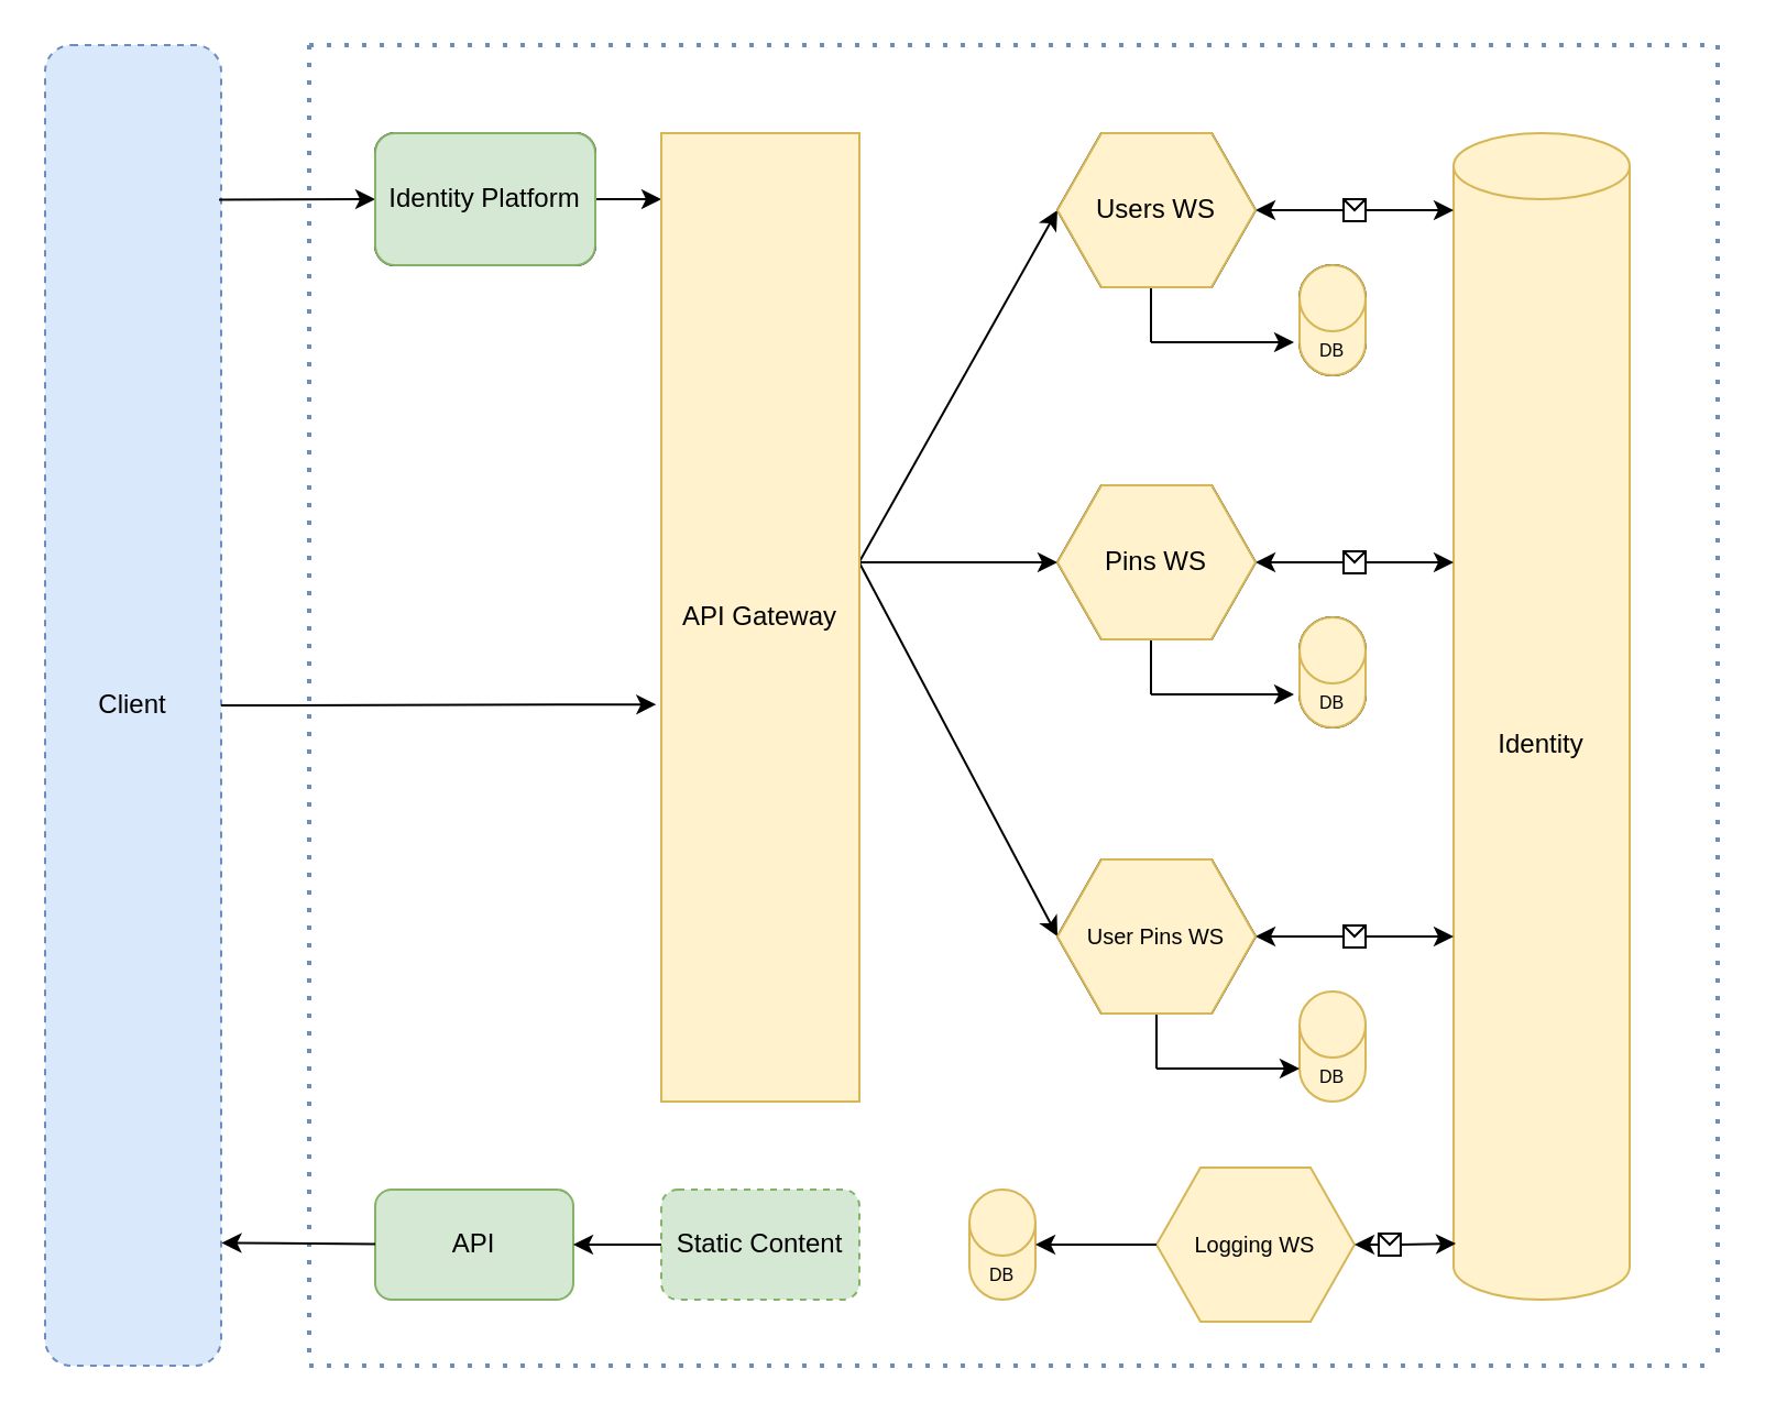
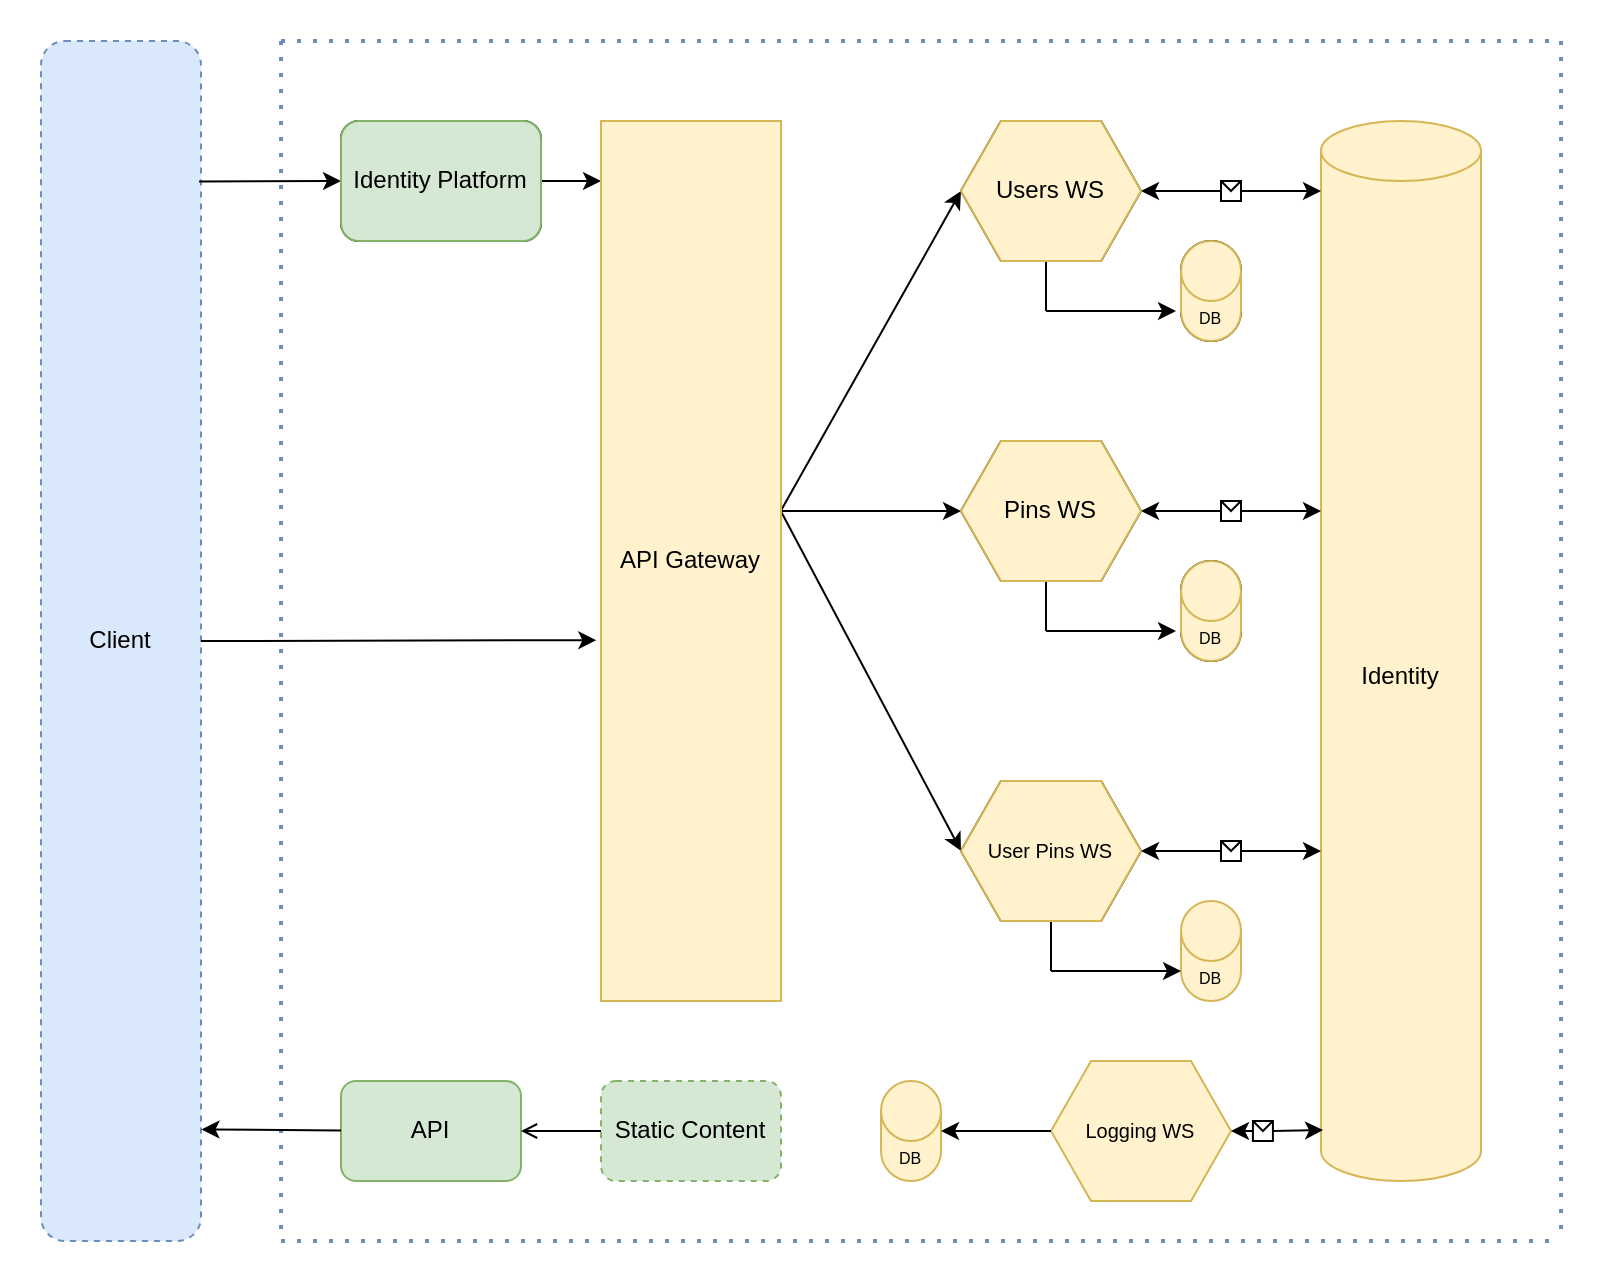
  <mxCell id="0" />
  <mxCell id="1" parent="0" />
  <mxCell id="2" value="Identity" style="shape=cylinder3;whiteSpace=wrap;html=1;boundedLbl=1;backgroundOutline=1;size=15;fillColor=#fff2cc;strokeColor=#d6b656;" parent="1" vertex="1"><mxGeometry x="660" y="60" width="80" height="530" as="geometry" /></mxCell>
  <mxCell id="3" value="Identity Platform" style="rounded=1;whiteSpace=wrap;html=1;" parent="1" vertex="1"><mxGeometry x="170" y="60" width="100" height="60" as="geometry" /></mxCell>
  <mxCell id="4" value="Client" style="rounded=1;whiteSpace=wrap;html=1;fillColor=#dae8fc;strokeColor=#6c8ebf;dashed=1;" parent="1" vertex="1"><mxGeometry x="20" y="20" width="80" height="600" as="geometry" /></mxCell>
  <mxCell id="5" value="" style="endArrow=none;dashed=1;html=1;dashPattern=1 3;strokeWidth=2;rounded=0;fillColor=#dae8fc;strokeColor=#6c8ebf;" parent="1" edge="1"><mxGeometry width="50" height="50" relative="1" as="geometry"><mxPoint x="140" y="20" as="sourcePoint" /><mxPoint x="780" y="20" as="targetPoint" /></mxGeometry></mxCell>
  <mxCell id="6" value="" style="endArrow=none;dashed=1;html=1;dashPattern=1 3;strokeWidth=2;rounded=0;fillColor=#dae8fc;strokeColor=#6c8ebf;" parent="1" edge="1"><mxGeometry width="50" height="50" relative="1" as="geometry"><mxPoint x="140" y="620" as="sourcePoint" /><mxPoint x="780" y="620" as="targetPoint" /></mxGeometry></mxCell>
  <mxCell id="7" value="" style="endArrow=none;dashed=1;html=1;dashPattern=1 3;strokeWidth=2;rounded=0;fillColor=#dae8fc;strokeColor=#6c8ebf;" parent="1" edge="1"><mxGeometry width="50" height="50" relative="1" as="geometry"><mxPoint x="140" y="20" as="sourcePoint" /><mxPoint x="140" y="620" as="targetPoint" /></mxGeometry></mxCell>
  <mxCell id="8" value="" style="endArrow=none;dashed=1;html=1;dashPattern=1 3;strokeWidth=2;rounded=0;fillColor=#dae8fc;strokeColor=#6c8ebf;" parent="1" edge="1"><mxGeometry width="50" height="50" relative="1" as="geometry"><mxPoint x="780" y="20" as="sourcePoint" /><mxPoint x="780" y="620" as="targetPoint" /></mxGeometry></mxCell>
  <mxCell id="9" value="API Gateway" style="rounded=0;whiteSpace=wrap;html=1;" parent="1" vertex="1"><mxGeometry x="300" y="60" width="90" height="440" as="geometry" /></mxCell>
  <mxCell id="10" value="Static Content" style="rounded=1;whiteSpace=wrap;html=1;fillColor=#d5e8d4;strokeColor=#82b366;dashed=1;" parent="1" vertex="1"><mxGeometry x="300" y="540" width="90" height="50" as="geometry" /></mxCell>
  <mxCell id="11" value="API" style="rounded=1;whiteSpace=wrap;html=1;fillColor=#d5e8d4;strokeColor=#82b366;" parent="1" vertex="1"><mxGeometry x="170" y="540" width="90" height="50" as="geometry" /></mxCell>
  <mxCell id="12" value="" style="endArrow=classic;html=1;rounded=0;entryX=0;entryY=0.5;entryDx=0;entryDy=0;exitX=0.988;exitY=0.117;exitDx=0;exitDy=0;exitPerimeter=0;" parent="1" source="4" target="3" edge="1"><mxGeometry width="50" height="50" relative="1" as="geometry"><mxPoint x="370" y="380" as="sourcePoint" /><mxPoint x="420" y="330" as="targetPoint" /></mxGeometry></mxCell>
  <mxCell id="13" value="" style="endArrow=classic;html=1;rounded=0;exitX=1;exitY=0.5;exitDx=0;exitDy=0;" parent="1" source="3" edge="1"><mxGeometry width="50" height="50" relative="1" as="geometry"><mxPoint x="370" y="380" as="sourcePoint" /><mxPoint x="300" y="90" as="targetPoint" /></mxGeometry></mxCell>
  <mxCell id="14" value="" style="endArrow=classic;html=1;rounded=0;exitX=1;exitY=0.5;exitDx=0;exitDy=0;entryX=-0.026;entryY=0.59;entryDx=0;entryDy=0;entryPerimeter=0;" parent="1" source="4" target="9" edge="1"><mxGeometry width="50" height="50" relative="1" as="geometry"><mxPoint x="380" y="340" as="sourcePoint" /><mxPoint x="430" y="290" as="targetPoint" /></mxGeometry></mxCell>
  <mxCell id="15" value="Users WS" style="shape=hexagon;perimeter=hexagonPerimeter2;whiteSpace=wrap;html=1;fixedSize=1;" parent="1" vertex="1"><mxGeometry x="480" y="60" width="90" height="70" as="geometry" /></mxCell>
  <mxCell id="16" value="Pins WS" style="shape=hexagon;perimeter=hexagonPerimeter2;whiteSpace=wrap;html=1;fixedSize=1;" parent="1" vertex="1"><mxGeometry x="480" y="220" width="90" height="70" as="geometry" /></mxCell>
  <mxCell id="17" value="&lt;font style=&quot;font-size: 10px&quot;&gt;User Pins WS&lt;/font&gt;" style="shape=hexagon;perimeter=hexagonPerimeter2;whiteSpace=wrap;html=1;fixedSize=1;" parent="1" vertex="1"><mxGeometry x="480" y="390" width="90" height="70" as="geometry" /></mxCell>
  <mxCell id="18" value="&lt;font style=&quot;font-size: 8px&quot;&gt;DB&lt;/font&gt;" style="shape=cylinder3;whiteSpace=wrap;html=1;boundedLbl=1;backgroundOutline=1;size=15;fontSize=10;fillColor=#fff2cc;strokeColor=#d6b656;" parent="1" vertex="1"><mxGeometry x="590" y="450" width="30" height="50" as="geometry" /></mxCell>
  <mxCell id="19" value="&lt;font style=&quot;font-size: 8px&quot;&gt;DB&lt;/font&gt;" style="shape=cylinder3;whiteSpace=wrap;html=1;boundedLbl=1;backgroundOutline=1;size=15;fontSize=10;" parent="1" vertex="1"><mxGeometry x="590" y="280" width="30" height="50" as="geometry" /></mxCell>
  <mxCell id="20" value="&lt;font style=&quot;font-size: 8px&quot;&gt;DB&lt;/font&gt;" style="shape=cylinder3;whiteSpace=wrap;html=1;boundedLbl=1;backgroundOutline=1;size=15;fontSize=10;" parent="1" vertex="1"><mxGeometry x="590" y="120" width="30" height="50" as="geometry" /></mxCell>
  <mxCell id="21" value="" style="endArrow=classic;html=1;rounded=0;fontSize=8;entryX=0;entryY=0.5;entryDx=0;entryDy=0;exitX=0.999;exitY=0.443;exitDx=0;exitDy=0;exitPerimeter=0;" parent="1" source="9" target="15" edge="1"><mxGeometry width="50" height="50" relative="1" as="geometry"><mxPoint x="380" y="340" as="sourcePoint" /><mxPoint x="430" y="290" as="targetPoint" /></mxGeometry></mxCell>
  <mxCell id="22" value="" style="endArrow=classic;html=1;rounded=0;fontSize=8;entryX=0;entryY=0.5;entryDx=0;entryDy=0;exitX=1.001;exitY=0.444;exitDx=0;exitDy=0;exitPerimeter=0;" parent="1" source="9" target="17" edge="1"><mxGeometry width="50" height="50" relative="1" as="geometry"><mxPoint x="420" y="460" as="sourcePoint" /><mxPoint x="470" y="410" as="targetPoint" /></mxGeometry></mxCell>
  <mxCell id="23" value="" style="endArrow=classic;html=1;rounded=0;fontSize=8;" parent="1" edge="1"><mxGeometry width="50" height="50" relative="1" as="geometry"><mxPoint x="389" y="255" as="sourcePoint" /><mxPoint x="480" y="255" as="targetPoint" /></mxGeometry></mxCell>
  <mxCell id="24" value="" style="shape=message;html=1;whiteSpace=wrap;html=1;outlineConnect=0;fontSize=8;" parent="1" vertex="1"><mxGeometry x="610" y="90" width="10" height="10" as="geometry" /></mxCell>
  <mxCell id="25" value="&lt;font style=&quot;font-size: 10px&quot;&gt;Logging WS&lt;/font&gt;" style="shape=hexagon;perimeter=hexagonPerimeter2;whiteSpace=wrap;html=1;fixedSize=1;fillColor=#fff2cc;strokeColor=#d6b656;" parent="1" vertex="1"><mxGeometry x="525" y="530" width="90" height="70" as="geometry" /></mxCell>
  <mxCell id="26" value="&lt;font style=&quot;font-size: 8px&quot;&gt;DB&lt;/font&gt;" style="shape=cylinder3;whiteSpace=wrap;html=1;boundedLbl=1;backgroundOutline=1;size=15;fontSize=10;fillColor=#fff2cc;strokeColor=#d6b656;" parent="1" vertex="1"><mxGeometry x="440" y="540" width="30" height="50" as="geometry" /></mxCell>
  <mxCell id="27" value="" style="endArrow=classic;html=1;rounded=0;fontSize=8;entryX=1;entryY=0.5;entryDx=0;entryDy=0;exitX=0;exitY=0.5;exitDx=0;exitDy=0;" parent="1" source="24" target="15" edge="1"><mxGeometry width="50" height="50" relative="1" as="geometry"><mxPoint x="360" y="280" as="sourcePoint" /><mxPoint x="410" y="230" as="targetPoint" /></mxGeometry></mxCell>
  <mxCell id="28" value="" style="endArrow=classic;html=1;rounded=0;fontSize=8;exitX=1;exitY=0.5;exitDx=0;exitDy=0;" parent="1" source="24" edge="1"><mxGeometry width="50" height="50" relative="1" as="geometry"><mxPoint x="360" y="280" as="sourcePoint" /><mxPoint x="660" y="95" as="targetPoint" /></mxGeometry></mxCell>
  <mxCell id="29" value="" style="shape=message;html=1;whiteSpace=wrap;html=1;outlineConnect=0;fontSize=8;" parent="1" vertex="1"><mxGeometry x="610" y="250" width="10" height="10" as="geometry" /></mxCell>
  <mxCell id="30" value="" style="endArrow=classic;html=1;rounded=0;fontSize=8;entryX=1;entryY=0.5;entryDx=0;entryDy=0;exitX=0;exitY=0.5;exitDx=0;exitDy=0;" parent="1" source="29" edge="1"><mxGeometry width="50" height="50" relative="1" as="geometry"><mxPoint x="360" y="440" as="sourcePoint" /><mxPoint x="570" y="255" as="targetPoint" /></mxGeometry></mxCell>
  <mxCell id="31" value="" style="endArrow=classic;html=1;rounded=0;fontSize=8;exitX=1;exitY=0.5;exitDx=0;exitDy=0;" parent="1" source="29" edge="1"><mxGeometry width="50" height="50" relative="1" as="geometry"><mxPoint x="360" y="440" as="sourcePoint" /><mxPoint x="660" y="255" as="targetPoint" /></mxGeometry></mxCell>
  <mxCell id="32" value="" style="shape=message;html=1;whiteSpace=wrap;html=1;outlineConnect=0;fontSize=8;" parent="1" vertex="1"><mxGeometry x="610" y="420" width="10" height="10" as="geometry" /></mxCell>
  <mxCell id="33" value="" style="endArrow=classic;html=1;rounded=0;fontSize=8;entryX=1;entryY=0.5;entryDx=0;entryDy=0;exitX=0;exitY=0.5;exitDx=0;exitDy=0;" parent="1" source="32" edge="1"><mxGeometry width="50" height="50" relative="1" as="geometry"><mxPoint x="360" y="610" as="sourcePoint" /><mxPoint x="570" y="425" as="targetPoint" /></mxGeometry></mxCell>
  <mxCell id="34" value="" style="endArrow=classic;html=1;rounded=0;fontSize=8;exitX=1;exitY=0.5;exitDx=0;exitDy=0;" parent="1" source="32" edge="1"><mxGeometry width="50" height="50" relative="1" as="geometry"><mxPoint x="360" y="610" as="sourcePoint" /><mxPoint x="660" y="425" as="targetPoint" /></mxGeometry></mxCell>
  <mxCell id="35" value="" style="shape=message;html=1;whiteSpace=wrap;html=1;outlineConnect=0;fontSize=8;" parent="1" vertex="1"><mxGeometry x="625.96" y="560" width="10" height="10" as="geometry" /></mxCell>
  <mxCell id="36" value="" style="endArrow=classic;html=1;rounded=0;fontSize=8;entryX=1;entryY=0.5;entryDx=0;entryDy=0;exitX=0;exitY=0.5;exitDx=0;exitDy=0;" parent="1" source="35" target="25" edge="1"><mxGeometry width="50" height="50" relative="1" as="geometry"><mxPoint x="373.96" y="750" as="sourcePoint" /><mxPoint x="603.96" y="695" as="targetPoint" /></mxGeometry></mxCell>
  <mxCell id="37" value="" style="endArrow=classic;html=1;rounded=0;fontSize=8;exitX=1;exitY=0.5;exitDx=0;exitDy=0;entryX=0.013;entryY=0.952;entryDx=0;entryDy=0;entryPerimeter=0;" parent="1" source="35" target="2" edge="1"><mxGeometry width="50" height="50" relative="1" as="geometry"><mxPoint x="373.96" y="750" as="sourcePoint" /><mxPoint x="663" y="694.56" as="targetPoint" /></mxGeometry></mxCell>
  <mxCell id="38" value="" style="endArrow=classic;html=1;rounded=0;fontSize=8;exitX=0;exitY=0.5;exitDx=0;exitDy=0;" parent="1" source="25" edge="1"><mxGeometry width="50" height="50" relative="1" as="geometry"><mxPoint x="520" y="390" as="sourcePoint" /><mxPoint x="470" y="565" as="targetPoint" /></mxGeometry></mxCell>
  <mxCell id="39" value="" style="endArrow=none;html=1;rounded=0;fontSize=8;exitX=0.5;exitY=1;exitDx=0;exitDy=0;" parent="1" source="17" edge="1"><mxGeometry width="50" height="50" relative="1" as="geometry"><mxPoint x="520" y="350" as="sourcePoint" /><mxPoint x="525" y="485" as="targetPoint" /></mxGeometry></mxCell>
  <mxCell id="40" value="" style="endArrow=classic;html=1;rounded=0;fontSize=8;entryX=0;entryY=1;entryDx=0;entryDy=-15;entryPerimeter=0;" parent="1" target="18" edge="1"><mxGeometry width="50" height="50" relative="1" as="geometry"><mxPoint x="525" y="485" as="sourcePoint" /><mxPoint x="570" y="340" as="targetPoint" /></mxGeometry></mxCell>
  <mxCell id="41" value="" style="endArrow=none;html=1;rounded=0;fontSize=8;exitX=0.5;exitY=1;exitDx=0;exitDy=0;" parent="1" edge="1"><mxGeometry width="50" height="50" relative="1" as="geometry"><mxPoint x="522.5" y="290" as="sourcePoint" /><mxPoint x="522.5" y="315" as="targetPoint" /></mxGeometry></mxCell>
  <mxCell id="42" value="" style="endArrow=classic;html=1;rounded=0;fontSize=8;entryX=0;entryY=1;entryDx=0;entryDy=-15;entryPerimeter=0;" parent="1" edge="1"><mxGeometry width="50" height="50" relative="1" as="geometry"><mxPoint x="522.5" y="315" as="sourcePoint" /><mxPoint x="587.5" y="315" as="targetPoint" /></mxGeometry></mxCell>
  <mxCell id="43" value="" style="endArrow=none;html=1;rounded=0;fontSize=8;exitX=0.5;exitY=1;exitDx=0;exitDy=0;" parent="1" edge="1"><mxGeometry width="50" height="50" relative="1" as="geometry"><mxPoint x="522.5" y="130" as="sourcePoint" /><mxPoint x="522.5" y="155" as="targetPoint" /></mxGeometry></mxCell>
  <mxCell id="44" value="" style="endArrow=classic;html=1;rounded=0;fontSize=8;entryX=0;entryY=1;entryDx=0;entryDy=-15;entryPerimeter=0;" parent="1" edge="1"><mxGeometry width="50" height="50" relative="1" as="geometry"><mxPoint x="522.5" y="155" as="sourcePoint" /><mxPoint x="587.5" y="155" as="targetPoint" /></mxGeometry></mxCell>
- <mxCell id="45" value="" style="endArrow=classic;html=1;rounded=0;fontSize=8;entryX=1;entryY=0.5;entryDx=0;entryDy=0;exitX=0;exitY=0.5;exitDx=0;exitDy=0;" parent="1" source="10" target="11" edge="1"><mxGeometry width="50" height="50" relative="1" as="geometry"><mxPoint x="528" y="330" as="sourcePoint" /><mxPoint x="578" y="280" as="targetPoint" /></mxGeometry></mxCell>
+ <mxCell id="45" value="" style="endArrow=open;html=1;rounded=0;fontSize=8;entryX=1;entryY=0.5;entryDx=0;entryDy=0;exitX=0;exitY=0.5;exitDx=0;exitDy=0;" parent="1" source="10" target="11" edge="1"><mxGeometry width="50" height="50" relative="1" as="geometry"><mxPoint x="528" y="330" as="sourcePoint" /><mxPoint x="578" y="280" as="targetPoint" /></mxGeometry></mxCell>
  <mxCell id="46" value="" style="endArrow=classic;html=1;rounded=0;fontSize=8;entryX=1.003;entryY=0.907;entryDx=0;entryDy=0;exitX=0;exitY=0.5;exitDx=0;exitDy=0;entryPerimeter=0;" parent="1" target="4" edge="1"><mxGeometry width="50" height="50" relative="1" as="geometry"><mxPoint x="170" y="564.8" as="sourcePoint" /><mxPoint x="130" y="564.8" as="targetPoint" /></mxGeometry></mxCell>
  <mxCell id="47" value="Identity Platform" style="rounded=1;whiteSpace=wrap;html=1;fillColor=#d5e8d4;strokeColor=#82b366;" vertex="1" parent="1"><mxGeometry x="170" y="60" width="100" height="60" as="geometry" /></mxCell>
  <mxCell id="48" value="API Gateway" style="rounded=0;whiteSpace=wrap;html=1;fillColor=#fff2cc;strokeColor=#d6b656;" vertex="1" parent="1"><mxGeometry x="300" y="60" width="90" height="440" as="geometry" /></mxCell>
  <mxCell id="49" value="Users WS" style="shape=hexagon;perimeter=hexagonPerimeter2;whiteSpace=wrap;html=1;fixedSize=1;fillColor=#fff2cc;strokeColor=#d6b656;" vertex="1" parent="1"><mxGeometry x="480" y="60" width="90" height="70" as="geometry" /></mxCell>
  <mxCell id="50" value="Pins WS" style="shape=hexagon;perimeter=hexagonPerimeter2;whiteSpace=wrap;html=1;fixedSize=1;fillColor=#fff2cc;strokeColor=#d6b656;" vertex="1" parent="1"><mxGeometry x="480" y="220" width="90" height="70" as="geometry" /></mxCell>
  <mxCell id="51" value="&lt;font style=&quot;font-size: 10px&quot;&gt;User Pins WS&lt;/font&gt;" style="shape=hexagon;perimeter=hexagonPerimeter2;whiteSpace=wrap;html=1;fixedSize=1;fillColor=#fff2cc;strokeColor=#d6b656;" vertex="1" parent="1"><mxGeometry x="480" y="390" width="90" height="70" as="geometry" /></mxCell>
  <mxCell id="52" value="&lt;font style=&quot;font-size: 8px&quot;&gt;DB&lt;/font&gt;" style="shape=cylinder3;whiteSpace=wrap;html=1;boundedLbl=1;backgroundOutline=1;size=15;fontSize=10;fillColor=#fff2cc;strokeColor=#d6b656;" vertex="1" parent="1"><mxGeometry x="590" y="280" width="30" height="50" as="geometry" /></mxCell>
  <mxCell id="53" value="&lt;font style=&quot;font-size: 8px&quot;&gt;DB&lt;/font&gt;" style="shape=cylinder3;whiteSpace=wrap;html=1;boundedLbl=1;backgroundOutline=1;size=15;fontSize=10;fillColor=#fff2cc;strokeColor=#d6b656;" vertex="1" parent="1"><mxGeometry x="590" y="120" width="30" height="50" as="geometry" /></mxCell>
